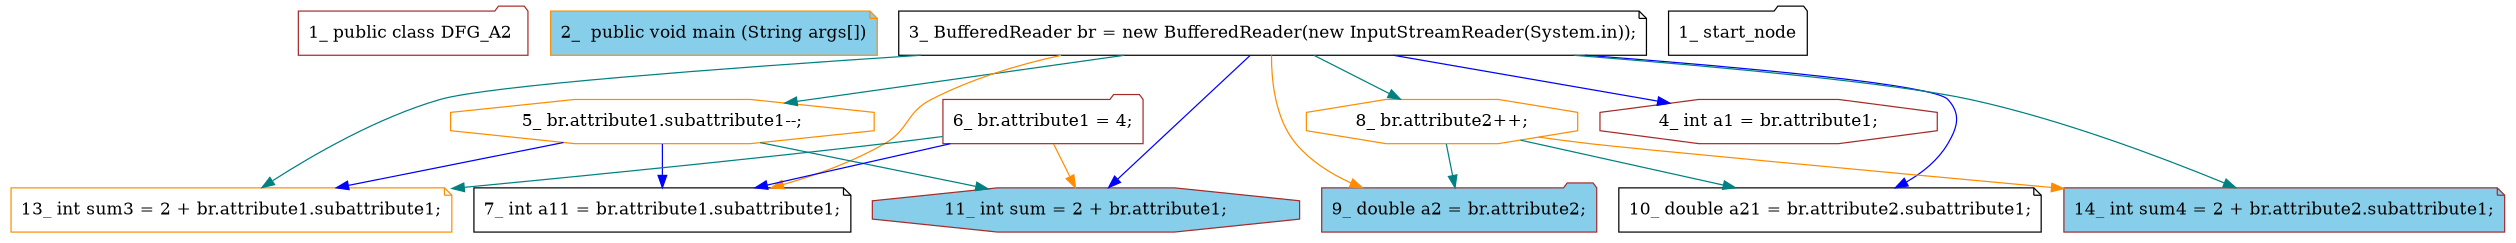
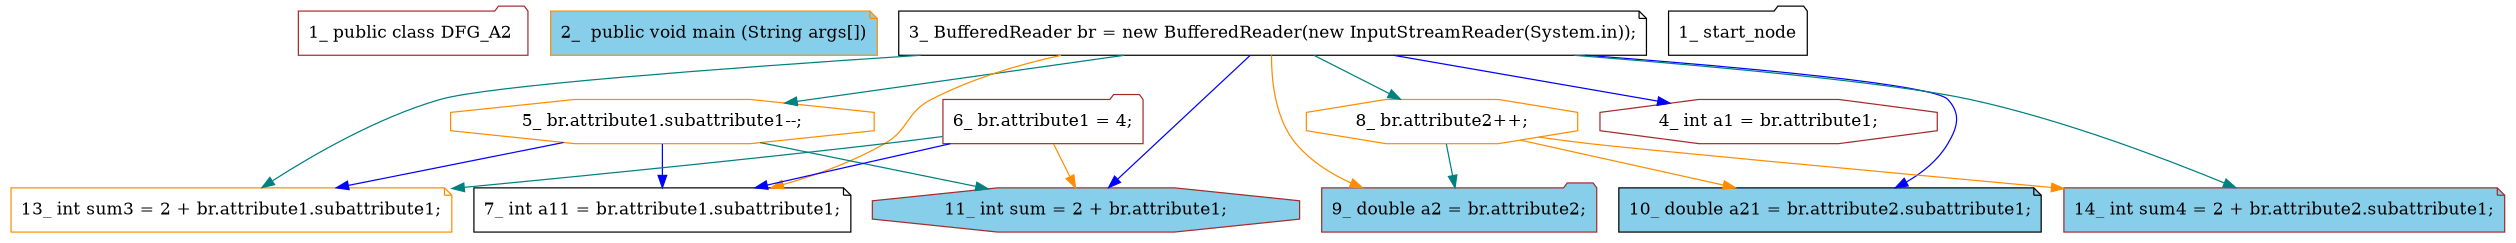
  digraph {
    node [color=brown fillcolor=white shape=note style=filled type_label=expression_statement]
    edge [color=teal used_def="br.attribute1.subattribute1"]
    n1 [label="1_\ public\ class\ DFG_A2\ " shape=folder type_label=class_declaration]
    n2 [color=darkorange fillcolor=skyblue label="2_\ \ public\ void\ main\ \(String\ args\[\]\)" type_label=method_declaration]
    n3 [color=black label="3_\ BufferedReader\ br\ =\ new\ BufferedReader\(new\ InputStreamReader\(System\.in\)\);"]
    n4 [label="4_\ int\ a1\ =\ br\.attribute1;" shape=octagon]
    n5 [color=darkorange label="5_\ br\.attribute1\.subattribute1\-\-;" shape=octagon]
    n6 [color=black label="7_\ int\ a11\ =\ br\.attribute1\.subattribute1;"]
    n7 [color=darkorange label="8_\ br\.attribute2\+\+;" shape=octagon]
    n8 [fillcolor=skyblue label="9_\ double\ a2\ =\ br\.attribute2;" shape=folder]
-   n9 [color=black label="10_\ double\ a21\ =\ br\.attribute2\.subattribute1;"]
+   n9 [color=black fillcolor=skyblue label="10_\ double\ a21\ =\ br\.attribute2\.subattribute1;"]
    n10 [fillcolor=skyblue label="11_\ int\ sum\ =\ 2\ \+\ br\.attribute1;" shape=octagon]
    n11 [color=darkorange label="13_\ int\ sum3\ =\ 2\ \+\ br\.attribute1\.subattribute1;"]
    n12 [fillcolor=skyblue label="14_\ int\ sum4\ =\ 2\ \+\ br\.attribute2\.subattribute1;"]
    n13 [label="6_\ br\.attribute1\ =\ 4;" shape=folder]
    n14 [color=black label="1_\ start_node" shape=folder type_label=start]
    n3 -> n4 [color=blue used_def="br.attribute1"]
    n3 -> n5
    n3 -> n6 [color=darkorange]
    n3 -> n7 [used_def="br.attribute2"]
    n3 -> n8 [color=darkorange used_def="br.attribute2"]
    n3 -> n9 [color=blue used_def="br.attribute2.subattribute1"]
    n3 -> n10 [color=blue used_def="br.attribute1"]
    n3 -> n11
    n3 -> n12 [used_def="br.attribute2.subattribute1"]
    n5 -> n6 [color=blue]
    n5 -> n10 [used_def="br.attribute1"]
    n5 -> n11 [color=blue]
    n7 -> n8 [used_def="br.attribute2"]
-   n7 -> n9 [used_def="br.attribute2.subattribute1"]
+   n7 -> n9 [color=darkorange used_def="br.attribute2.subattribute1"]
    n7 -> n12 [color=darkorange used_def="br.attribute2.subattribute1"]
    n13 -> n6 [color=blue]
    n13 -> n10 [color=darkorange used_def="br.attribute1"]
    n13 -> n11
  }
